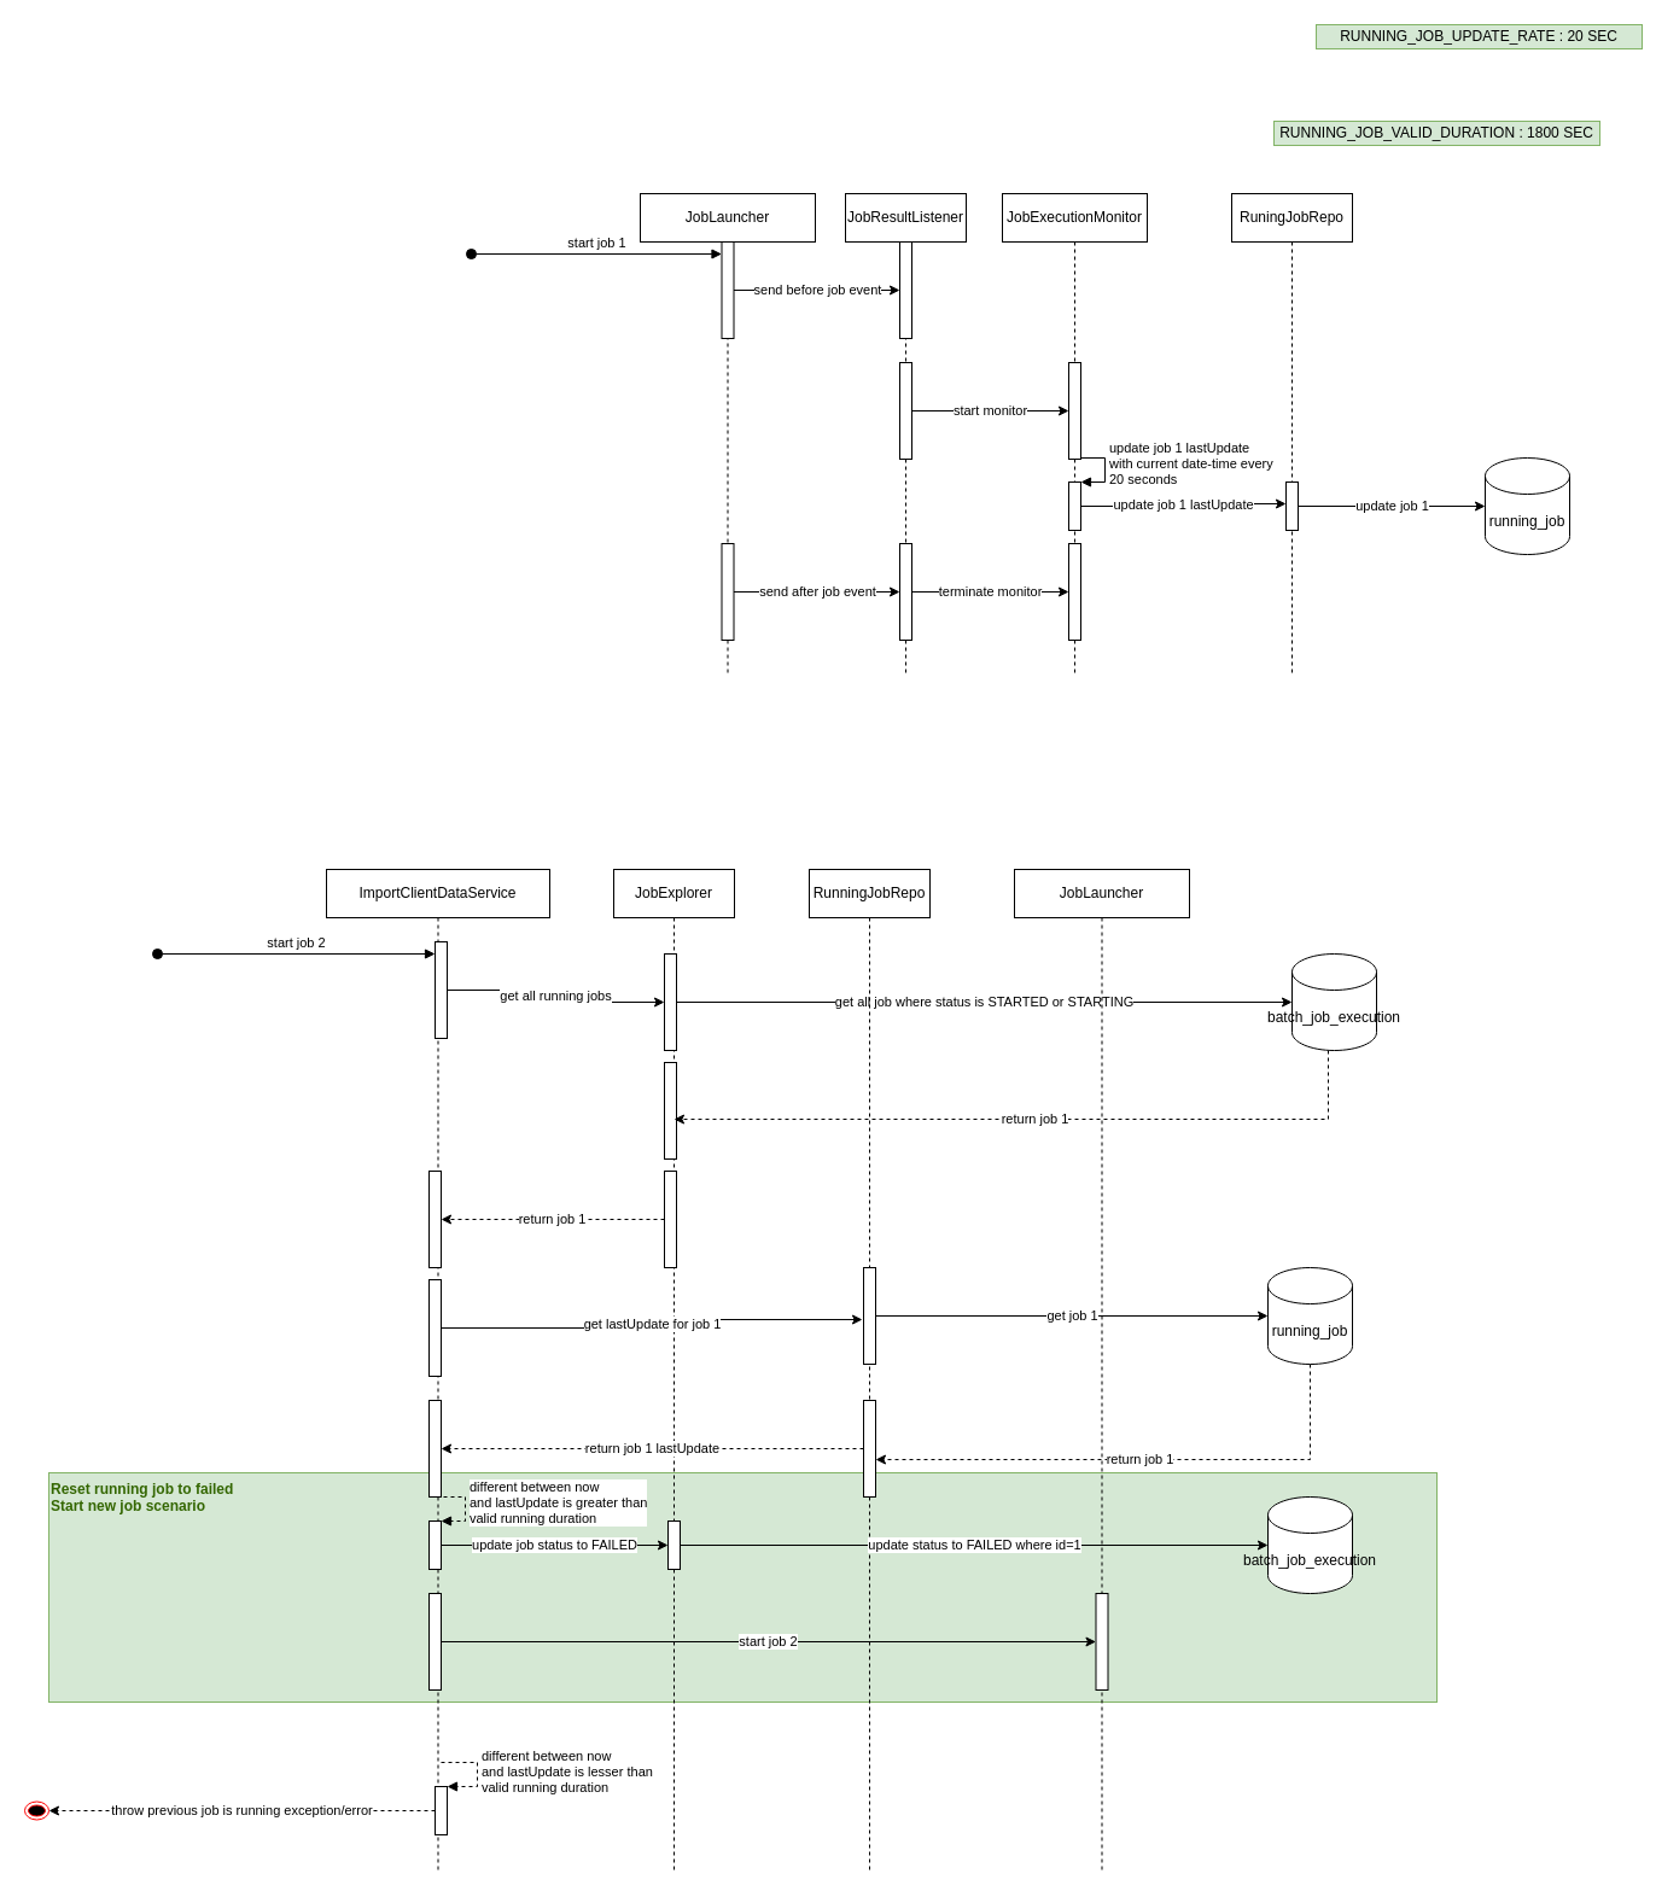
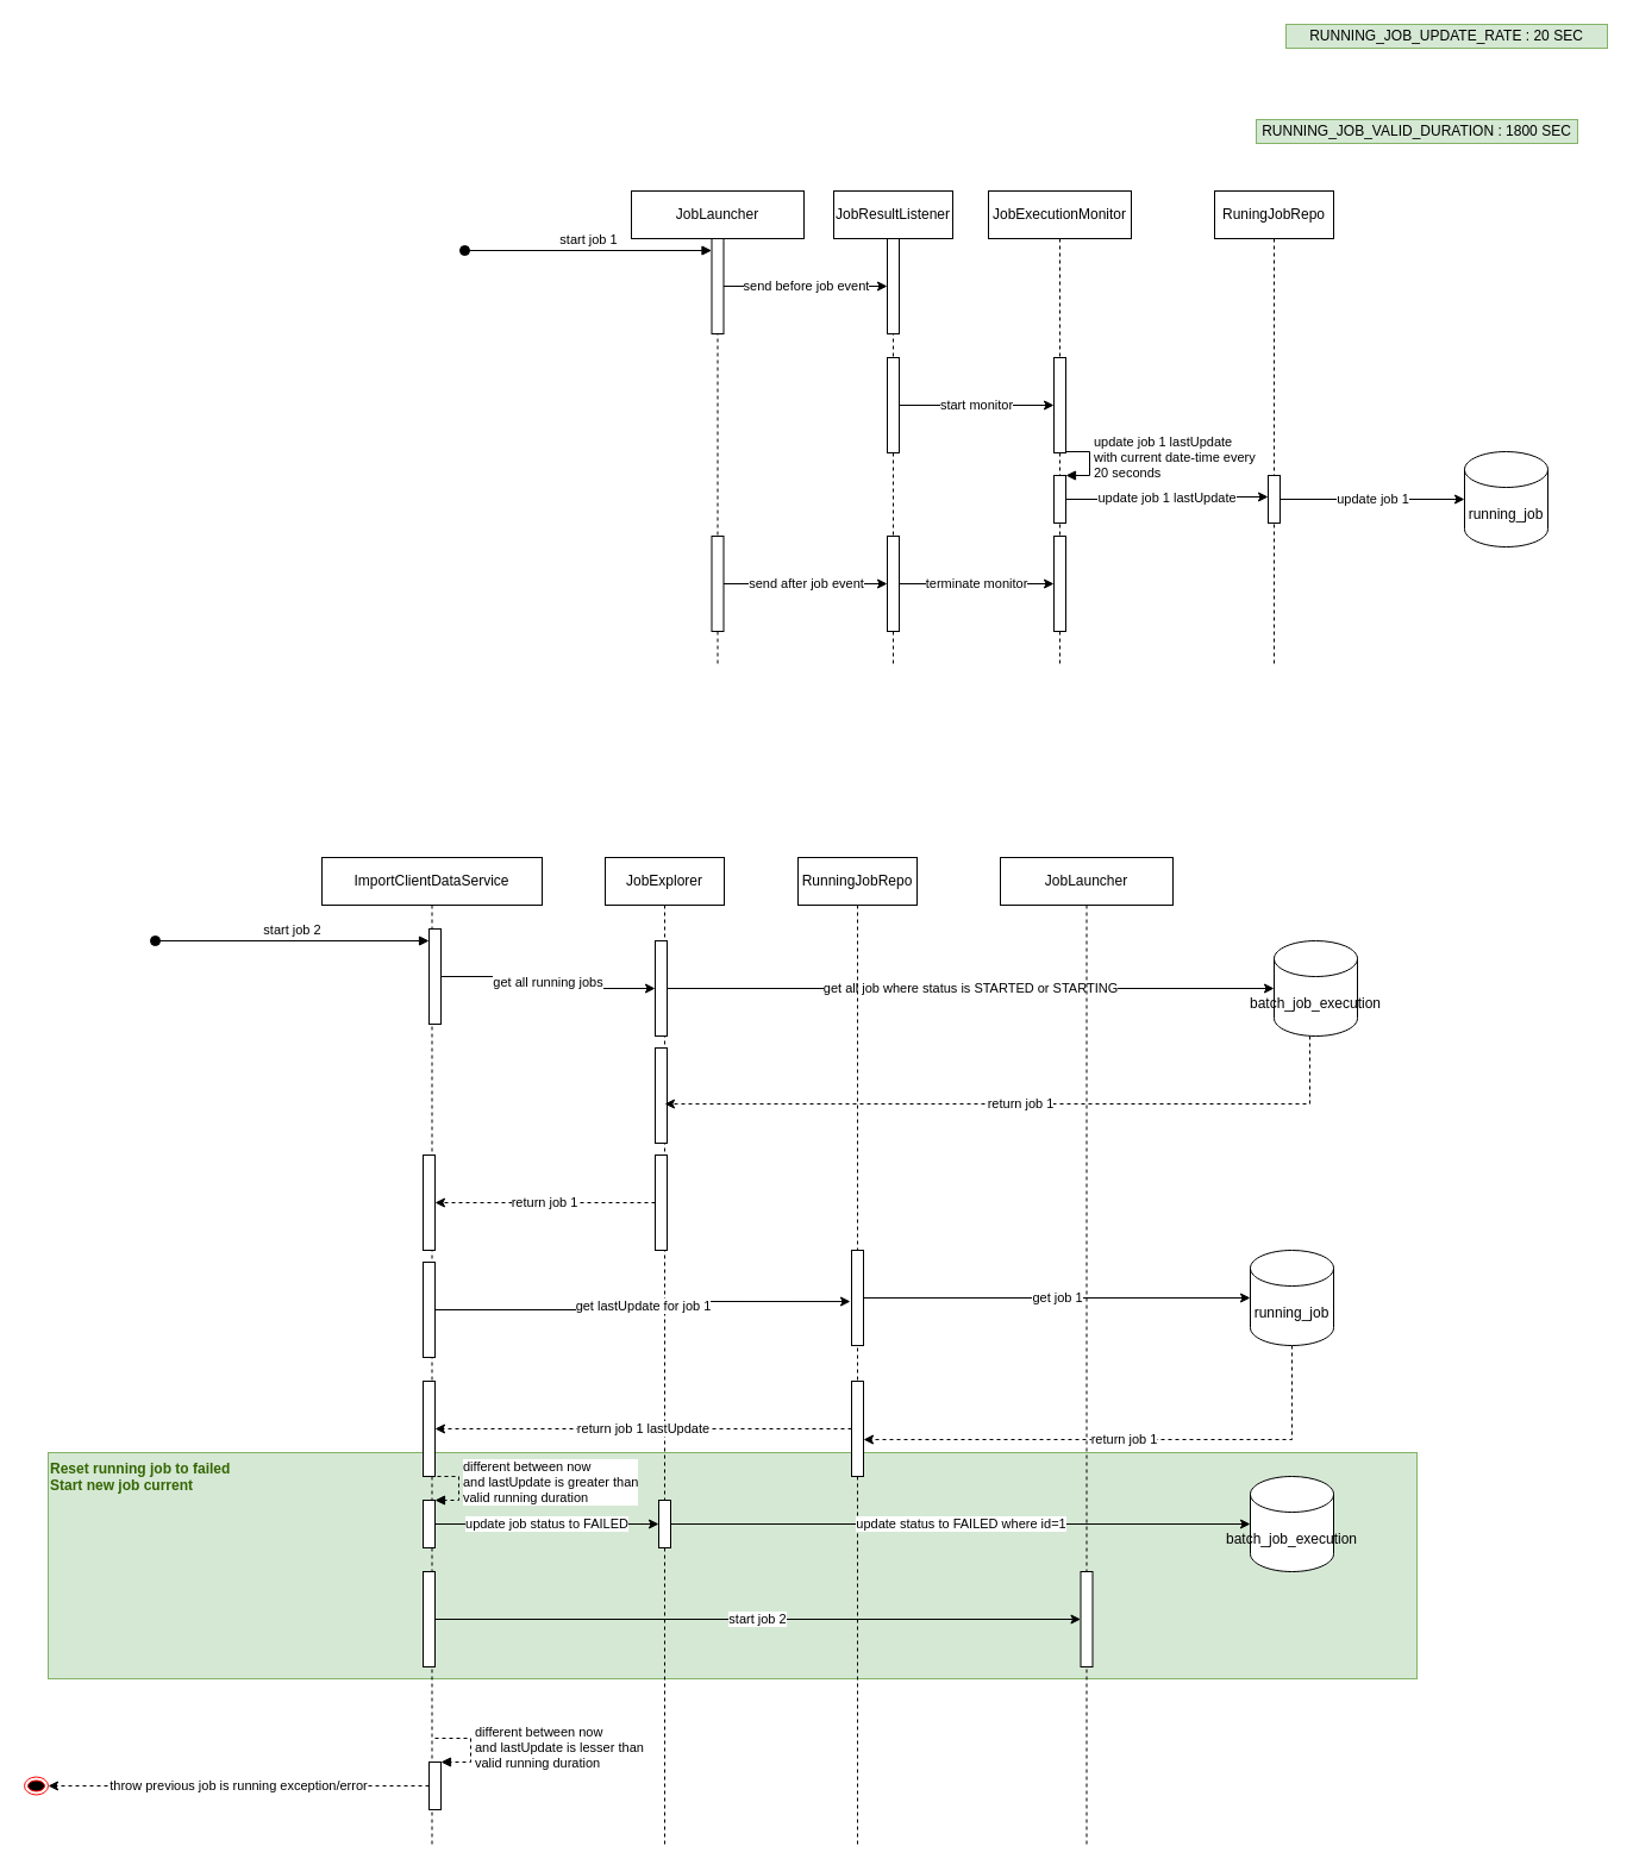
  <mxCell id="0" />
  <mxCell id="1" parent="0" />
- <mxCell id="2" value="Reset running job to failed&lt;br&gt;Start new job scenario" style="rounded=0;whiteSpace=wrap;html=1;fontStyle=1;align=left;verticalAlign=top;fontSize=12;fillColor=#d5e8d4;strokeColor=#82b366;fontColor=#336600;" vertex="1" parent="1"><mxGeometry x="40" y="1220" width="1150" height="190" as="geometry" /></mxCell>
- <mxCell id="3" value="RUNNING_JOB_UPDATE_RATE : 20 SEC" style="rounded=0;whiteSpace=wrap;html=1;fillColor=#d5e8d4;strokeColor=#82b366;" vertex="1" parent="1"><mxGeometry x="1090" y="20" width="270" height="20" as="geometry" /></mxCell>
+ <mxCell id="2" value="Reset running job to failed&lt;br&gt;Start new job current" style="rounded=0;whiteSpace=wrap;html=1;fontStyle=1;align=left;verticalAlign=top;fontSize=12;fillColor=#d5e8d4;strokeColor=#82b366;fontColor=#336600;" vertex="1" parent="1"><mxGeometry x="40" y="1220" width="1150" height="190" as="geometry" /></mxCell>
+ <mxCell id="3" value="RUNNING_JOB_UPDATE_RATE : 20 SEC" style="rounded=0;whiteSpace=wrap;html=1;fillColor=#d5e8d4;strokeColor=#82b366;" vertex="1" parent="1"><mxGeometry x="1080" y="20" width="270" height="20" as="geometry" /></mxCell>
  <mxCell id="4" value="RUNNING_JOB_VALID_DURATION : 1800 SEC" style="rounded=0;whiteSpace=wrap;html=1;fillColor=#d5e8d4;strokeColor=#82b366;" vertex="1" parent="1"><mxGeometry x="1055" y="100" width="270" height="20" as="geometry" /></mxCell>
  <mxCell id="5" value="JobLauncher" style="shape=umlLifeline;perimeter=lifelinePerimeter;whiteSpace=wrap;html=1;container=1;collapsible=0;recursiveResize=0;outlineConnect=0;" vertex="1" parent="1"><mxGeometry x="530" y="160" width="145" height="400" as="geometry" /></mxCell>
  <mxCell id="6" value="" style="html=1;points=[];perimeter=orthogonalPerimeter;" vertex="1" parent="5"><mxGeometry x="67.5" y="40" width="10" height="80" as="geometry" /></mxCell>
  <mxCell id="7" value="start job 1" style="html=1;verticalAlign=bottom;startArrow=oval;endArrow=block;startSize=8;rounded=0;" edge="1" target="6" parent="5"><mxGeometry relative="1" as="geometry"><mxPoint x="-140" y="50" as="sourcePoint" /></mxGeometry></mxCell>
  <mxCell id="8" value="" style="html=1;points=[];perimeter=orthogonalPerimeter;" vertex="1" parent="5"><mxGeometry x="67.5" y="290" width="10" height="80" as="geometry" /></mxCell>
  <mxCell id="9" value="JobExecutionMonitor" style="shape=umlLifeline;perimeter=lifelinePerimeter;whiteSpace=wrap;html=1;container=1;collapsible=0;recursiveResize=0;outlineConnect=0;" vertex="1" parent="1"><mxGeometry x="830" y="160" width="120" height="400" as="geometry" /></mxCell>
  <mxCell id="10" value="" style="html=1;points=[];perimeter=orthogonalPerimeter;" vertex="1" parent="9"><mxGeometry x="55" y="239" width="10" height="40" as="geometry" /></mxCell>
  <mxCell id="11" value="update job 1 lastUpdate&lt;br&gt;with current date-time every&lt;br&gt;20 seconds" style="edgeStyle=orthogonalEdgeStyle;html=1;align=left;spacingLeft=2;endArrow=block;rounded=0;entryX=1;entryY=0;" edge="1" target="10" parent="9"><mxGeometry relative="1" as="geometry"><mxPoint x="55" y="219" as="sourcePoint" /><Array as="points"><mxPoint x="85" y="219" /></Array></mxGeometry></mxCell>
  <mxCell id="12" value="" style="html=1;points=[];perimeter=orthogonalPerimeter;" vertex="1" parent="9"><mxGeometry x="55" y="140" width="10" height="80" as="geometry" /></mxCell>
  <mxCell id="13" value="" style="html=1;points=[];perimeter=orthogonalPerimeter;" vertex="1" parent="9"><mxGeometry x="55" y="290" width="10" height="80" as="geometry" /></mxCell>
  <mxCell id="14" value="running_job" style="shape=cylinder3;whiteSpace=wrap;html=1;boundedLbl=1;backgroundOutline=1;size=15;" vertex="1" parent="1"><mxGeometry x="1230" y="379" width="70" height="80" as="geometry" /></mxCell>
  <mxCell id="15" value="JobResultListener" style="shape=umlLifeline;perimeter=lifelinePerimeter;whiteSpace=wrap;html=1;container=1;collapsible=0;recursiveResize=0;outlineConnect=0;" vertex="1" parent="1"><mxGeometry x="700" y="160" width="100" height="400" as="geometry" /></mxCell>
  <mxCell id="16" value="" style="html=1;points=[];perimeter=orthogonalPerimeter;" vertex="1" parent="15"><mxGeometry x="45" y="40" width="10" height="80" as="geometry" /></mxCell>
  <mxCell id="17" value="" style="html=1;points=[];perimeter=orthogonalPerimeter;" vertex="1" parent="15"><mxGeometry x="45" y="140" width="10" height="80" as="geometry" /></mxCell>
  <mxCell id="18" value="" style="html=1;points=[];perimeter=orthogonalPerimeter;" vertex="1" parent="15"><mxGeometry x="45" y="290" width="10" height="80" as="geometry" /></mxCell>
  <mxCell id="19" value="send before job event" style="edgeStyle=orthogonalEdgeStyle;rounded=0;orthogonalLoop=1;jettySize=auto;html=1;" edge="1" parent="1" source="6" target="16"><mxGeometry relative="1" as="geometry" /></mxCell>
  <mxCell id="20" value="start monitor" style="edgeStyle=orthogonalEdgeStyle;rounded=0;orthogonalLoop=1;jettySize=auto;html=1;" edge="1" parent="1" source="17" target="12"><mxGeometry relative="1" as="geometry" /></mxCell>
  <mxCell id="21" value="update job 1 lastUpdate" style="edgeStyle=orthogonalEdgeStyle;rounded=0;orthogonalLoop=1;jettySize=auto;html=1;entryX=0;entryY=0.45;entryDx=0;entryDy=0;entryPerimeter=0;" edge="1" parent="1" source="10" target="46"><mxGeometry relative="1" as="geometry" /></mxCell>
  <mxCell id="22" value="send after job event" style="edgeStyle=orthogonalEdgeStyle;rounded=0;orthogonalLoop=1;jettySize=auto;html=1;" edge="1" parent="1" source="8" target="18"><mxGeometry relative="1" as="geometry" /></mxCell>
  <mxCell id="23" value="terminate monitor" style="edgeStyle=orthogonalEdgeStyle;rounded=0;orthogonalLoop=1;jettySize=auto;html=1;" edge="1" parent="1" source="18" target="13"><mxGeometry relative="1" as="geometry" /></mxCell>
  <mxCell id="24" value="ImportClientDataService" style="shape=umlLifeline;perimeter=lifelinePerimeter;whiteSpace=wrap;html=1;container=1;collapsible=0;recursiveResize=0;outlineConnect=0;" vertex="1" parent="1"><mxGeometry x="270" y="720" width="185" height="830" as="geometry" /></mxCell>
  <mxCell id="25" value="" style="html=1;points=[];perimeter=orthogonalPerimeter;" vertex="1" parent="24"><mxGeometry x="90" y="60" width="10" height="80" as="geometry" /></mxCell>
  <mxCell id="26" value="start job 2" style="html=1;verticalAlign=bottom;startArrow=oval;endArrow=block;startSize=8;rounded=0;" edge="1" target="25" parent="24"><mxGeometry relative="1" as="geometry"><mxPoint x="-140" y="70" as="sourcePoint" /></mxGeometry></mxCell>
  <mxCell id="27" value="" style="html=1;points=[];perimeter=orthogonalPerimeter;" vertex="1" parent="24"><mxGeometry x="85" y="250" width="10" height="80" as="geometry" /></mxCell>
  <mxCell id="28" value="" style="html=1;points=[];perimeter=orthogonalPerimeter;" vertex="1" parent="24"><mxGeometry x="85" y="340" width="10" height="80" as="geometry" /></mxCell>
  <mxCell id="29" value="" style="html=1;points=[];perimeter=orthogonalPerimeter;" vertex="1" parent="24"><mxGeometry x="85" y="440" width="10" height="80" as="geometry" /></mxCell>
  <mxCell id="30" value="" style="html=1;points=[];perimeter=orthogonalPerimeter;" vertex="1" parent="24"><mxGeometry x="85" y="540" width="10" height="40" as="geometry" /></mxCell>
  <mxCell id="31" value="different between now &lt;br&gt;and lastUpdate is greater than &lt;br&gt;valid running duration" style="edgeStyle=orthogonalEdgeStyle;html=1;align=left;spacingLeft=2;endArrow=block;rounded=0;entryX=1;entryY=0;dashed=1;" edge="1" target="30" parent="24"><mxGeometry relative="1" as="geometry"><mxPoint x="85" y="520" as="sourcePoint" /><Array as="points"><mxPoint x="115" y="520" /></Array></mxGeometry></mxCell>
  <mxCell id="32" value="" style="html=1;points=[];perimeter=orthogonalPerimeter;" vertex="1" parent="24"><mxGeometry x="90" y="760" width="10" height="40" as="geometry" /></mxCell>
  <mxCell id="33" value="different between now &lt;br&gt;and lastUpdate is lesser than &lt;br&gt;valid running duration" style="edgeStyle=orthogonalEdgeStyle;html=1;align=left;spacingLeft=2;endArrow=block;rounded=0;entryX=1;entryY=0;dashed=1;" edge="1" parent="24" target="32"><mxGeometry relative="1" as="geometry"><mxPoint x="95" y="740" as="sourcePoint" /><Array as="points"><mxPoint x="125" y="740" /></Array></mxGeometry></mxCell>
  <mxCell id="34" value="" style="html=1;points=[];perimeter=orthogonalPerimeter;" vertex="1" parent="24"><mxGeometry x="85" y="600" width="10" height="80" as="geometry" /></mxCell>
  <mxCell id="35" value="JobExplorer" style="shape=umlLifeline;perimeter=lifelinePerimeter;whiteSpace=wrap;html=1;container=1;collapsible=0;recursiveResize=0;outlineConnect=0;" vertex="1" parent="1"><mxGeometry x="508" y="720" width="100" height="830" as="geometry" /></mxCell>
  <mxCell id="36" value="" style="html=1;points=[];perimeter=orthogonalPerimeter;" vertex="1" parent="35"><mxGeometry x="42" y="70" width="10" height="80" as="geometry" /></mxCell>
  <mxCell id="37" value="" style="html=1;points=[];perimeter=orthogonalPerimeter;" vertex="1" parent="35"><mxGeometry x="42" y="160" width="10" height="80" as="geometry" /></mxCell>
  <mxCell id="38" value="" style="html=1;points=[];perimeter=orthogonalPerimeter;" vertex="1" parent="35"><mxGeometry x="42" y="250" width="10" height="80" as="geometry" /></mxCell>
  <mxCell id="39" value="" style="html=1;points=[];perimeter=orthogonalPerimeter;" vertex="1" parent="35"><mxGeometry x="45" y="540" width="10" height="40" as="geometry" /></mxCell>
  <mxCell id="40" value="get all running jobs" style="edgeStyle=orthogonalEdgeStyle;rounded=0;orthogonalLoop=1;jettySize=auto;html=1;" edge="1" parent="1" source="25" target="36"><mxGeometry relative="1" as="geometry" /></mxCell>
  <mxCell id="41" value="return job 1" style="edgeStyle=orthogonalEdgeStyle;rounded=0;orthogonalLoop=1;jettySize=auto;html=1;entryX=0.8;entryY=0.588;entryDx=0;entryDy=0;entryPerimeter=0;dashed=1;" edge="1" parent="1" source="42" target="37"><mxGeometry relative="1" as="geometry"><Array as="points"><mxPoint x="1100" y="927" /></Array></mxGeometry></mxCell>
  <mxCell id="42" value="batch_job_execution" style="shape=cylinder3;whiteSpace=wrap;html=1;boundedLbl=1;backgroundOutline=1;size=15;" vertex="1" parent="1"><mxGeometry x="1070" y="790" width="70" height="80" as="geometry" /></mxCell>
  <mxCell id="43" value="get all job where status is STARTED or STARTING" style="edgeStyle=orthogonalEdgeStyle;rounded=0;orthogonalLoop=1;jettySize=auto;html=1;" edge="1" parent="1" source="36" target="42"><mxGeometry relative="1" as="geometry" /></mxCell>
  <mxCell id="44" value="return job 1" style="edgeStyle=orthogonalEdgeStyle;rounded=0;orthogonalLoop=1;jettySize=auto;html=1;dashed=1;" edge="1" parent="1" source="38" target="27"><mxGeometry relative="1" as="geometry" /></mxCell>
  <mxCell id="45" value="RuningJobRepo" style="shape=umlLifeline;perimeter=lifelinePerimeter;whiteSpace=wrap;html=1;container=1;collapsible=0;recursiveResize=0;outlineConnect=0;" vertex="1" parent="1"><mxGeometry x="1020" y="160" width="100" height="400" as="geometry" /></mxCell>
  <mxCell id="46" value="" style="html=1;points=[];perimeter=orthogonalPerimeter;" vertex="1" parent="45"><mxGeometry x="45" y="239" width="10" height="40" as="geometry" /></mxCell>
  <mxCell id="47" value="update job 1" style="edgeStyle=orthogonalEdgeStyle;rounded=0;orthogonalLoop=1;jettySize=auto;html=1;" edge="1" parent="1" source="46" target="14"><mxGeometry relative="1" as="geometry" /></mxCell>
  <mxCell id="48" value="RunningJobRepo" style="shape=umlLifeline;perimeter=lifelinePerimeter;whiteSpace=wrap;html=1;container=1;collapsible=0;recursiveResize=0;outlineConnect=0;" vertex="1" parent="1"><mxGeometry x="670" y="720" width="100" height="830" as="geometry" /></mxCell>
  <mxCell id="49" value="" style="html=1;points=[];perimeter=orthogonalPerimeter;" vertex="1" parent="48"><mxGeometry x="45" y="330" width="10" height="80" as="geometry" /></mxCell>
  <mxCell id="50" value="" style="html=1;points=[];perimeter=orthogonalPerimeter;" vertex="1" parent="48"><mxGeometry x="45" y="440" width="10" height="80" as="geometry" /></mxCell>
  <mxCell id="51" value="get lastUpdate for job 1" style="edgeStyle=orthogonalEdgeStyle;rounded=0;orthogonalLoop=1;jettySize=auto;html=1;entryX=-0.1;entryY=0.538;entryDx=0;entryDy=0;entryPerimeter=0;" edge="1" parent="1" source="28" target="49"><mxGeometry relative="1" as="geometry"><mxPoint x="620" y="1200" as="targetPoint" /></mxGeometry></mxCell>
  <mxCell id="52" value="return job 1" style="edgeStyle=orthogonalEdgeStyle;rounded=0;orthogonalLoop=1;jettySize=auto;html=1;entryX=1;entryY=0.613;entryDx=0;entryDy=0;entryPerimeter=0;dashed=1;" edge="1" parent="1" source="53" target="50"><mxGeometry relative="1" as="geometry"><Array as="points"><mxPoint x="1085" y="1209" /></Array></mxGeometry></mxCell>
  <mxCell id="53" value="running_job" style="shape=cylinder3;whiteSpace=wrap;html=1;boundedLbl=1;backgroundOutline=1;size=15;" vertex="1" parent="1"><mxGeometry x="1050" y="1050" width="70" height="80" as="geometry" /></mxCell>
  <mxCell id="54" value="get job 1" style="edgeStyle=orthogonalEdgeStyle;rounded=0;orthogonalLoop=1;jettySize=auto;html=1;entryX=0;entryY=0.5;entryDx=0;entryDy=0;entryPerimeter=0;" edge="1" parent="1" source="49" target="53"><mxGeometry relative="1" as="geometry" /></mxCell>
  <mxCell id="55" value="return job 1 lastUpdate" style="edgeStyle=orthogonalEdgeStyle;rounded=0;orthogonalLoop=1;jettySize=auto;html=1;dashed=1;" edge="1" parent="1" source="50" target="29"><mxGeometry relative="1" as="geometry" /></mxCell>
  <mxCell id="56" value="update job status to FAILED" style="edgeStyle=orthogonalEdgeStyle;rounded=0;orthogonalLoop=1;jettySize=auto;html=1;" edge="1" parent="1" source="30" target="39"><mxGeometry relative="1" as="geometry" /></mxCell>
  <mxCell id="57" value="batch_job_execution" style="shape=cylinder3;whiteSpace=wrap;html=1;boundedLbl=1;backgroundOutline=1;size=15;" vertex="1" parent="1"><mxGeometry x="1050" y="1240" width="70" height="80" as="geometry" /></mxCell>
  <mxCell id="58" value="update status to FAILED where id=1" style="edgeStyle=orthogonalEdgeStyle;rounded=0;orthogonalLoop=1;jettySize=auto;html=1;" edge="1" parent="1" source="39" target="57"><mxGeometry relative="1" as="geometry" /></mxCell>
  <mxCell id="59" value="JobLauncher" style="shape=umlLifeline;perimeter=lifelinePerimeter;whiteSpace=wrap;html=1;container=1;collapsible=0;recursiveResize=0;outlineConnect=0;" vertex="1" parent="1"><mxGeometry x="840" y="720" width="145" height="830" as="geometry" /></mxCell>
  <mxCell id="60" value="" style="html=1;points=[];perimeter=orthogonalPerimeter;" vertex="1" parent="59"><mxGeometry x="67.5" y="600" width="10" height="80" as="geometry" /></mxCell>
  <mxCell id="61" value="start job 2" style="edgeStyle=orthogonalEdgeStyle;rounded=0;orthogonalLoop=1;jettySize=auto;html=1;" edge="1" parent="1" source="34" target="60"><mxGeometry relative="1" as="geometry" /></mxCell>
  <mxCell id="62" value="" style="ellipse;html=1;shape=endState;fillColor=#000000;strokeColor=#ff0000;" vertex="1" parent="1"><mxGeometry x="20" y="1492.5" width="20" height="15" as="geometry" /></mxCell>
  <mxCell id="63" value="throw previous job is running exception/error" style="edgeStyle=orthogonalEdgeStyle;rounded=0;orthogonalLoop=1;jettySize=auto;html=1;entryX=1;entryY=0.5;entryDx=0;entryDy=0;dashed=1;" edge="1" parent="1" source="32" target="62"><mxGeometry relative="1" as="geometry" /></mxCell>
